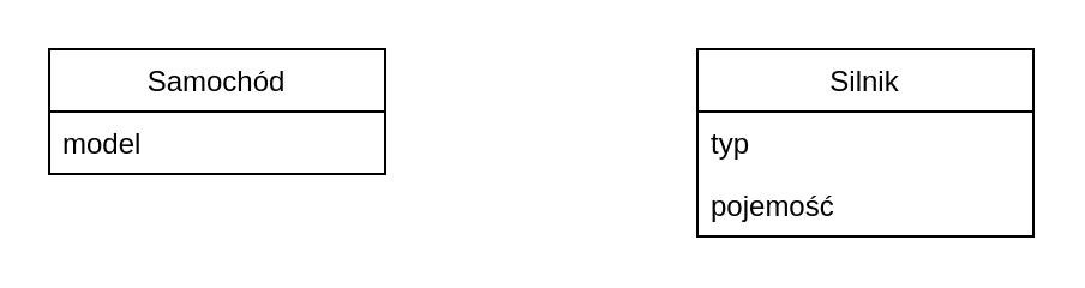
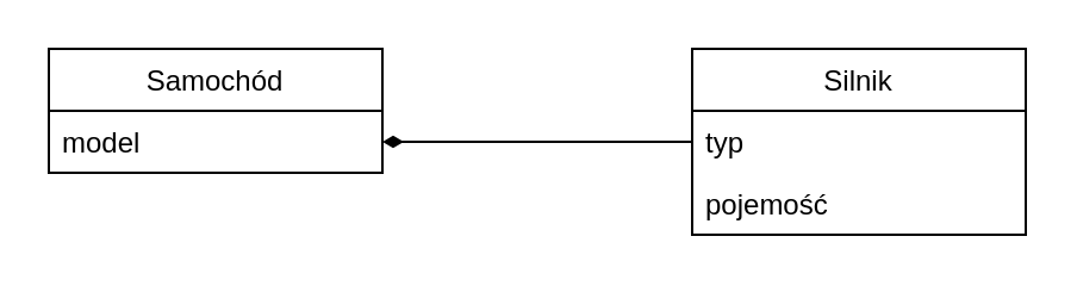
  <mxCell id="0" />
  <mxCell id="1" parent="0" />
  <mxCell id="2" value="Samochód" style="swimlane;fontStyle=0;childLayout=stackLayout;horizontal=1;startSize=26;fillColor=none;horizontalStack=0;resizeParent=1;resizeParentMax=0;resizeLast=0;collapsible=1;marginBottom=0;" vertex="1" parent="1"><mxGeometry x="20" y="20" width="140" height="52" as="geometry" /></mxCell>
  <mxCell id="3" value="model" style="text;strokeColor=none;fillColor=none;align=left;verticalAlign=top;spacingLeft=4;spacingRight=4;overflow=hidden;rotatable=0;points=[[0,0.5],[1,0.5]];portConstraint=eastwest;" vertex="1" parent="2"><mxGeometry y="26" width="140" height="26" as="geometry" /></mxCell>
  <mxCell id="4" value="Silnik" style="swimlane;fontStyle=0;childLayout=stackLayout;horizontal=1;startSize=26;fillColor=none;horizontalStack=0;resizeParent=1;resizeParentMax=0;resizeLast=0;collapsible=1;marginBottom=0;" vertex="1" parent="1"><mxGeometry x="290" y="20" width="140" height="78" as="geometry" /></mxCell>
  <mxCell id="5" value="typ" style="text;strokeColor=none;fillColor=none;align=left;verticalAlign=top;spacingLeft=4;spacingRight=4;overflow=hidden;rotatable=0;points=[[0,0.5],[1,0.5]];portConstraint=eastwest;" vertex="1" parent="4"><mxGeometry y="26" width="140" height="26" as="geometry" /></mxCell>
  <mxCell id="6" value="pojemość" style="text;strokeColor=none;fillColor=none;align=left;verticalAlign=top;spacingLeft=4;spacingRight=4;overflow=hidden;rotatable=0;points=[[0,0.5],[1,0.5]];portConstraint=eastwest;" vertex="1" parent="4"><mxGeometry y="52" width="140" height="26" as="geometry" /></mxCell>
+ <mxCell id="7" style="edgeStyle=orthogonalEdgeStyle;rounded=0;orthogonalLoop=1;jettySize=auto;html=1;exitX=0;exitY=0.5;exitDx=0;exitDy=0;startArrow=none;startFill=0;endArrow=diamondThin;endFill=1;" edge="1" parent="1" source="5" target="3"><mxGeometry relative="1" as="geometry" /></mxCell>
